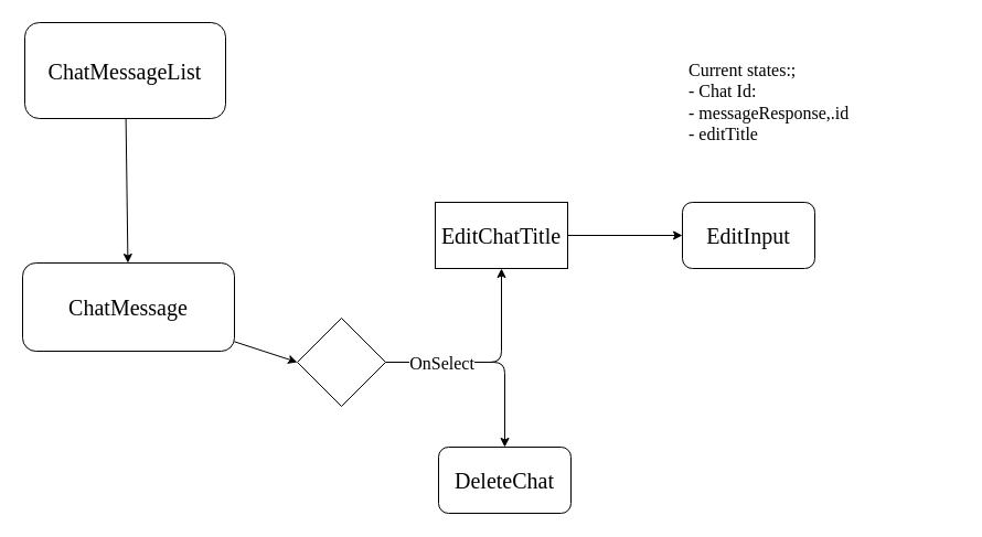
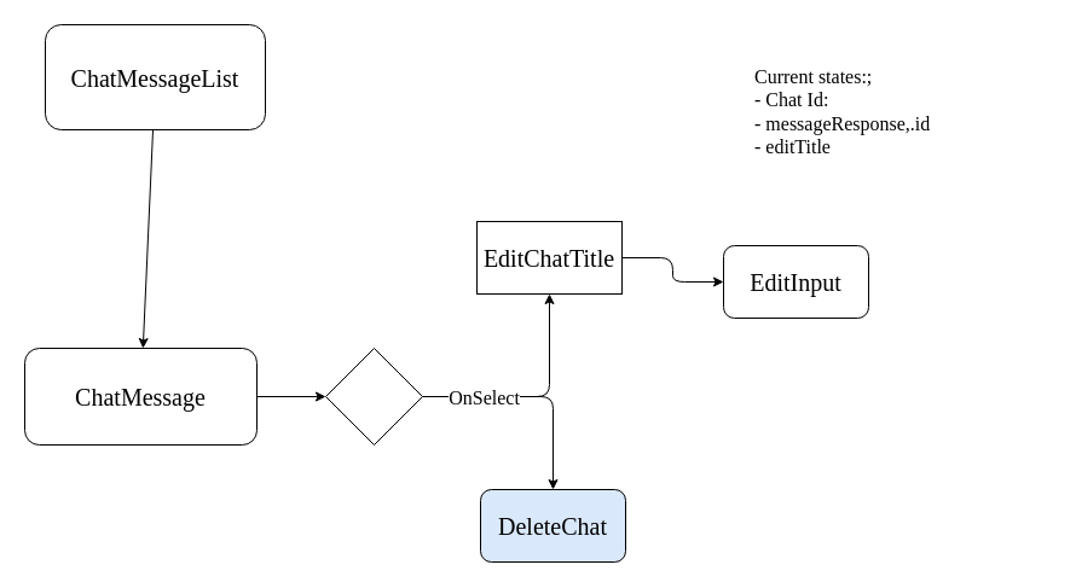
  <mxCell id="0" />
  <mxCell id="1" parent="0" />
  <mxCell id="2" value="" style="edgeStyle=none;hachureGap=4;html=1;fontFamily=Architects Daughter;fontSource=https%3A%2F%2Ffonts.googleapis.com%2Fcss%3Ffamily%3DArchitects%2BDaughter;fontSize=16;" edge="1" parent="1" source="3" target="5"><mxGeometry relative="1" as="geometry" /></mxCell>
- <mxCell id="3" value="ChatMessageList" style="rounded=1;whiteSpace=wrap;html=1;hachureGap=4;fontFamily=Architects Daughter;fontSource=https%3A%2F%2Ffonts.googleapis.com%2Fcss%3Ffamily%3DArchitects%2BDaughter;fontSize=20;" vertex="1" parent="1"><mxGeometry x="22" y="20" width="182" height="87" as="geometry" /></mxCell>
+ <mxCell id="3" value="ChatMessageList" style="rounded=1;whiteSpace=wrap;html=1;hachureGap=4;fontFamily=Architects Daughter;fontSource=https%3A%2F%2Ffonts.googleapis.com%2Fcss%3Ffamily%3DArchitects%2BDaughter;fontSize=20;" vertex="1" parent="1"><mxGeometry x="37" y="20" width="182" height="87" as="geometry" /></mxCell>
  <mxCell id="4" style="edgeStyle=none;sketch=0;hachureGap=4;jiggle=2;curveFitting=1;html=1;entryX=0;entryY=0.5;entryDx=0;entryDy=0;fontFamily=Architects Daughter;fontSource=https%3A%2F%2Ffonts.googleapis.com%2Fcss%3Ffamily%3DArchitects%2BDaughter;fontSize=16;" edge="1" parent="1" source="5" target="12"><mxGeometry relative="1" as="geometry" /></mxCell>
- <mxCell id="5" value="ChatMessage" style="whiteSpace=wrap;html=1;fontSize=20;fontFamily=Architects Daughter;rounded=1;hachureGap=4;fontSource=https%3A%2F%2Ffonts.googleapis.com%2Fcss%3Ffamily%3DArchitects%2BDaughter;" vertex="1" parent="1"><mxGeometry x="20" y="238" width="192" height="80" as="geometry" /></mxCell>
+ <mxCell id="5" value="ChatMessage" style="whiteSpace=wrap;html=1;fontSize=20;fontFamily=Architects Daughter;rounded=1;hachureGap=4;fontSource=https%3A%2F%2Ffonts.googleapis.com%2Fcss%3Ffamily%3DArchitects%2BDaughter;" vertex="1" parent="1"><mxGeometry x="20" y="288" width="192" height="80" as="geometry" /></mxCell>
  <mxCell id="6" style="edgeStyle=orthogonalEdgeStyle;shape=connector;rounded=1;sketch=0;hachureGap=4;jiggle=2;curveFitting=1;html=1;entryX=0;entryY=0.5;entryDx=0;entryDy=0;labelBackgroundColor=default;strokeColor=default;fontFamily=Architects Daughter;fontSource=https%3A%2F%2Ffonts.googleapis.com%2Fcss%3Ffamily%3DArchitects%2BDaughter;fontSize=16;fontColor=default;endArrow=classic;" edge="1" parent="1" source="7" target="13"><mxGeometry relative="1" as="geometry" /></mxCell>
  <mxCell id="7" value="EditChatTitle" style="whiteSpace=wrap;html=1;sketch=0;hachureGap=4;jiggle=2;curveFitting=1;fontFamily=Architects Daughter;fontSource=https%3A%2F%2Ffonts.googleapis.com%2Fcss%3Ffamily%3DArchitects%2BDaughter;fontSize=20;rounded=0;" vertex="1" parent="1"><mxGeometry x="394" y="183" width="120" height="60" as="geometry" /></mxCell>
- <mxCell id="8" value="DeleteChat" style="rounded=1;whiteSpace=wrap;html=1;sketch=0;hachureGap=4;jiggle=2;curveFitting=1;fontFamily=Architects Daughter;fontSource=https%3A%2F%2Ffonts.googleapis.com%2Fcss%3Ffamily%3DArchitects%2BDaughter;fontSize=20;" vertex="1" parent="1"><mxGeometry x="397" y="405" width="120" height="60" as="geometry" /></mxCell>
+ <mxCell id="8" value="DeleteChat" style="rounded=1;whiteSpace=wrap;html=1;sketch=0;hachureGap=4;jiggle=2;curveFitting=1;fontFamily=Architects Daughter;fontSource=https%3A%2F%2Ffonts.googleapis.com%2Fcss%3Ffamily%3DArchitects%2BDaughter;fontSize=20;fillColor=#dae8fc;" vertex="1" parent="1"><mxGeometry x="397" y="405" width="120" height="60" as="geometry" /></mxCell>
  <mxCell id="9" style="edgeStyle=orthogonalEdgeStyle;sketch=0;hachureGap=4;jiggle=2;curveFitting=1;html=1;entryX=0.5;entryY=0;entryDx=0;entryDy=0;fontFamily=Architects Daughter;fontSource=https%3A%2F%2Ffonts.googleapis.com%2Fcss%3Ffamily%3DArchitects%2BDaughter;fontSize=16;strokeColor=default;orthogonalLoop=1;" edge="1" parent="1" source="12" target="8"><mxGeometry relative="1" as="geometry" /></mxCell>
  <mxCell id="10" style="edgeStyle=orthogonalEdgeStyle;shape=connector;rounded=1;sketch=0;hachureGap=4;jiggle=2;curveFitting=1;html=1;entryX=0.5;entryY=1;entryDx=0;entryDy=0;labelBackgroundColor=default;strokeColor=default;fontFamily=Architects Daughter;fontSource=https%3A%2F%2Ffonts.googleapis.com%2Fcss%3Ffamily%3DArchitects%2BDaughter;fontSize=16;fontColor=default;endArrow=classic;" edge="1" parent="1" source="12" target="7"><mxGeometry relative="1" as="geometry" /></mxCell>
  <mxCell id="11" value="OnSelect" style="edgeLabel;html=1;align=center;verticalAlign=middle;resizable=0;points=[];fontSize=16;fontFamily=Architects Daughter;fontColor=default;" vertex="1" connectable="0" parent="10"><mxGeometry x="0.579" relative="1" as="geometry"><mxPoint x="-55" y="45" as="offset" /></mxGeometry></mxCell>
  <mxCell id="12" value="" style="rhombus;whiteSpace=wrap;html=1;sketch=0;hachureGap=4;jiggle=2;curveFitting=1;fontFamily=Architects Daughter;fontSource=https%3A%2F%2Ffonts.googleapis.com%2Fcss%3Ffamily%3DArchitects%2BDaughter;fontSize=20;" vertex="1" parent="1"><mxGeometry x="269" y="288" width="80" height="80" as="geometry" /></mxCell>
- <mxCell id="13" value="EditInput" style="whiteSpace=wrap;html=1;fontSize=20;fontFamily=Architects Daughter;rounded=1;sketch=0;hachureGap=4;jiggle=2;curveFitting=1;fontSource=https%3A%2F%2Ffonts.googleapis.com%2Fcss%3Ffamily%3DArchitects%2BDaughter;fontColor=default;" vertex="1" parent="1"><mxGeometry x="618" y="183" width="120" height="60" as="geometry" /></mxCell>
+ <mxCell id="13" value="EditInput" style="whiteSpace=wrap;html=1;fontSize=20;fontFamily=Architects Daughter;rounded=1;sketch=0;hachureGap=4;jiggle=2;curveFitting=1;fontSource=https%3A%2F%2Ffonts.googleapis.com%2Fcss%3Ffamily%3DArchitects%2BDaughter;fontColor=default;" vertex="1" parent="1"><mxGeometry x="598" y="203" width="120" height="60" as="geometry" /></mxCell>
  <mxCell id="14" value="Current states:;&lt;br&gt;- Chat Id:&lt;br&gt;- messageResponse,.id&lt;br&gt;- editTitle&amp;nbsp;&lt;br&gt;" style="text;html=1;strokeColor=none;fillColor=none;align=left;verticalAlign=middle;whiteSpace=wrap;rounded=0;sketch=0;hachureGap=4;jiggle=2;curveFitting=1;fontFamily=Architects Daughter;fontSource=https%3A%2F%2Ffonts.googleapis.com%2Fcss%3Ffamily%3DArchitects%2BDaughter;fontSize=16;fontColor=default;" vertex="1" parent="1"><mxGeometry x="622" y="30" width="246" height="124" as="geometry" /></mxCell>
